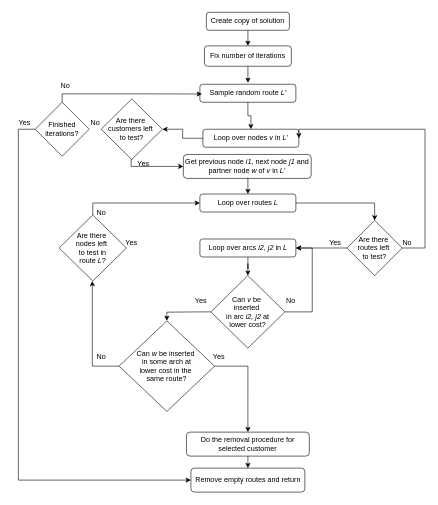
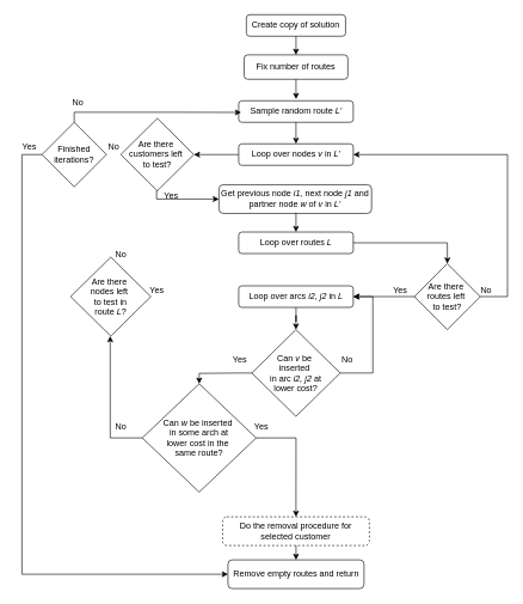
  <mxCell id="0" />
  <mxCell id="1" parent="0" />
  <mxCell id="2" style="edgeStyle=orthogonalEdgeStyle;rounded=0;orthogonalLoop=1;jettySize=auto;html=1;entryX=0.5;entryY=0;entryDx=0;entryDy=0;" parent="1" source="3" target="4" edge="1"><mxGeometry relative="1" as="geometry" /></mxCell>
  <mxCell id="3" value="&lt;font style=&quot;font-size: 12px;&quot;&gt;Create copy of solution&lt;/font&gt;" style="rounded=1;whiteSpace=wrap;html=1;fontSize=12;glass=0;strokeWidth=1;shadow=0;fillColor=none;" parent="1" vertex="1"><mxGeometry x="343.41" y="20" width="138.5" height="30" as="geometry" /></mxCell>
- <mxCell id="4" value="Fix number of iterations" style="rounded=1;whiteSpace=wrap;html=1;fillColor=none;" parent="1" vertex="1"><mxGeometry x="340.22" y="76" width="144.88" height="34" as="geometry" /></mxCell>
+ <mxCell id="4" value="Fix number of routes" style="rounded=1;whiteSpace=wrap;html=1;fillColor=none;" parent="1" vertex="1"><mxGeometry x="340.22" y="76" width="144.88" height="34" as="geometry" /></mxCell>
  <mxCell id="5" style="edgeStyle=orthogonalEdgeStyle;rounded=0;orthogonalLoop=1;jettySize=auto;html=1;exitX=0.5;exitY=1;exitDx=0;exitDy=0;entryX=0.5;entryY=0;entryDx=0;entryDy=0;" edge="1" parent="1" source="6" target="8"><mxGeometry relative="1" as="geometry" /></mxCell>
  <mxCell id="6" value="Sample random route &lt;i&gt;L'&lt;/i&gt;" style="rounded=1;whiteSpace=wrap;html=1;fillColor=none;" parent="1" vertex="1"><mxGeometry x="332.66" y="140" width="160" height="30" as="geometry" /></mxCell>
  <mxCell id="7" style="edgeStyle=orthogonalEdgeStyle;rounded=0;orthogonalLoop=1;jettySize=auto;html=1;exitX=0;exitY=0.5;exitDx=0;exitDy=0;entryX=1;entryY=0.5;entryDx=0;entryDy=0;" edge="1" parent="1" source="8" target="39"><mxGeometry relative="1" as="geometry" /></mxCell>
- <mxCell id="8" value="Loop over nodes &lt;i&gt;v&lt;/i&gt; in &lt;i&gt;L'&lt;/i&gt;" style="rounded=1;whiteSpace=wrap;html=1;fillColor=none;" parent="1" vertex="1"><mxGeometry x="337.66" y="215" width="160" height="30" as="geometry" /></mxCell>
+ <mxCell id="8" value="Loop over nodes &lt;i&gt;v&lt;/i&gt; in &lt;i&gt;L'&lt;/i&gt;" style="rounded=1;whiteSpace=wrap;html=1;fillColor=none;" parent="1" vertex="1"><mxGeometry x="332.66" y="200" width="160" height="30" as="geometry" /></mxCell>
  <mxCell id="9" style="edgeStyle=orthogonalEdgeStyle;rounded=0;orthogonalLoop=1;jettySize=auto;html=1;entryX=0.5;entryY=0;entryDx=0;entryDy=0;" parent="1" source="11" target="13" edge="1"><mxGeometry relative="1" as="geometry"><Array as="points"><mxPoint x="331" y="520" /><mxPoint x="278" y="520" /></Array></mxGeometry></mxCell>
  <mxCell id="10" style="edgeStyle=orthogonalEdgeStyle;rounded=0;orthogonalLoop=1;jettySize=auto;html=1;exitX=1;exitY=0.5;exitDx=0;exitDy=0;entryX=1;entryY=0.5;entryDx=0;entryDy=0;" edge="1" parent="1" source="11" target="21"><mxGeometry relative="1" as="geometry"><Array as="points"><mxPoint x="520" y="520" /><mxPoint x="520" y="413" /></Array></mxGeometry></mxCell>
  <mxCell id="11" value="&lt;div&gt;Can &lt;i&gt;v &lt;/i&gt;be&amp;nbsp;&lt;/div&gt;&lt;div&gt;inserted&amp;nbsp;&lt;/div&gt;&lt;div&gt;in arc &lt;i&gt;i2, j2 &lt;/i&gt;at&lt;/div&gt;&lt;div&gt;lower cost?&lt;/div&gt;" style="rhombus;whiteSpace=wrap;html=1;fillColor=none;" parent="1" vertex="1"><mxGeometry x="350.99" y="459" width="123.34" height="121" as="geometry" /></mxCell>
  <mxCell id="12" style="edgeStyle=orthogonalEdgeStyle;rounded=0;orthogonalLoop=1;jettySize=auto;html=1;exitX=1;exitY=0.5;exitDx=0;exitDy=0;entryX=0.5;entryY=0;entryDx=0;entryDy=0;" edge="1" parent="1" source="13" target="46"><mxGeometry relative="1" as="geometry" /></mxCell>
  <mxCell id="13" value="&lt;div&gt;Can &lt;i&gt;w&lt;/i&gt; be inserted&amp;nbsp;&lt;/div&gt;&lt;div&gt;in some arch at&lt;/div&gt;&lt;div&gt;lower cost in the&amp;nbsp;&lt;/div&gt;&lt;div&gt;same route?&lt;/div&gt;" style="rhombus;whiteSpace=wrap;html=1;fillColor=none;" parent="1" vertex="1"><mxGeometry x="198" y="534.5" width="159.08" height="151" as="geometry" /></mxCell>
  <mxCell id="14" value="No" style="text;html=1;align=center;verticalAlign=middle;resizable=0;points=[];autosize=1;strokeColor=none;fillColor=none;" parent="1" vertex="1"><mxGeometry x="463.87" y="487" width="40" height="30" as="geometry" /></mxCell>
  <mxCell id="15" value="Yes" style="text;html=1;align=center;verticalAlign=middle;resizable=0;points=[];autosize=1;strokeColor=none;fillColor=none;" parent="1" vertex="1"><mxGeometry x="313.87" y="487" width="40" height="30" as="geometry" /></mxCell>
  <mxCell id="16" style="edgeStyle=orthogonalEdgeStyle;rounded=0;orthogonalLoop=1;jettySize=auto;html=1;exitX=0.5;exitY=1;exitDx=0;exitDy=0;entryX=0.5;entryY=0;entryDx=0;entryDy=0;" edge="1" parent="1" source="17" target="19"><mxGeometry relative="1" as="geometry" /></mxCell>
  <mxCell id="17" value="Get previous node &lt;i&gt;i1,&lt;/i&gt; next node &lt;i&gt;j1 &lt;/i&gt;and partner node &lt;i&gt;w&lt;/i&gt; of &lt;i&gt;v&lt;/i&gt; in &lt;i&gt;L'&lt;/i&gt;" style="rounded=1;whiteSpace=wrap;html=1;fillColor=none;" parent="1" vertex="1"><mxGeometry x="305.09" y="257" width="213.14" height="40" as="geometry" /></mxCell>
  <mxCell id="18" style="edgeStyle=orthogonalEdgeStyle;rounded=0;orthogonalLoop=1;jettySize=auto;html=1;exitX=1;exitY=0.5;exitDx=0;exitDy=0;entryX=0.5;entryY=0;entryDx=0;entryDy=0;" edge="1" parent="1" source="19" target="35"><mxGeometry relative="1" as="geometry" /></mxCell>
  <mxCell id="19" value="Loop over routes &lt;i&gt;L&lt;/i&gt;" style="rounded=1;whiteSpace=wrap;html=1;fillColor=none;" parent="1" vertex="1"><mxGeometry x="332.66" y="323" width="160" height="30" as="geometry" /></mxCell>
  <mxCell id="20" style="edgeStyle=orthogonalEdgeStyle;rounded=0;orthogonalLoop=1;jettySize=auto;html=1;entryX=0.5;entryY=0;entryDx=0;entryDy=0;" edge="1" parent="1" source="21" target="11"><mxGeometry relative="1" as="geometry" /></mxCell>
  <mxCell id="21" value="Loop over arcs &lt;i&gt;i2, j2&lt;/i&gt; in &lt;i&gt;L&lt;/i&gt;" style="rounded=1;whiteSpace=wrap;html=1;fillColor=none;" parent="1" vertex="1"><mxGeometry x="332.66" y="398" width="160" height="30" as="geometry" /></mxCell>
  <mxCell id="22" style="edgeStyle=orthogonalEdgeStyle;rounded=0;orthogonalLoop=1;jettySize=auto;html=1;entryX=0.501;entryY=-0.078;entryDx=0;entryDy=0;entryPerimeter=0;" edge="1" parent="1" source="4" target="6"><mxGeometry relative="1" as="geometry" /></mxCell>
  <mxCell id="23" style="edgeStyle=orthogonalEdgeStyle;rounded=0;orthogonalLoop=1;jettySize=auto;html=1;entryX=0;entryY=0.5;entryDx=0;entryDy=0;" edge="1" parent="1" source="24" target="25"><mxGeometry relative="1" as="geometry"><Array as="points"><mxPoint x="30" y="215" /><mxPoint x="30" y="800" /></Array></mxGeometry></mxCell>
  <mxCell id="24" value="&lt;div&gt;Finished&lt;/div&gt;&lt;div&gt;iterations?&lt;/div&gt;" style="rhombus;whiteSpace=wrap;html=1;fillColor=none;" vertex="1" parent="1"><mxGeometry x="58" y="170" width="90" height="90" as="geometry" /></mxCell>
  <mxCell id="25" value="&lt;div&gt;Remove empty routes and return&lt;/div&gt;" style="rounded=1;whiteSpace=wrap;html=1;fillColor=none;" vertex="1" parent="1"><mxGeometry x="317.66" y="780" width="190" height="40" as="geometry" /></mxCell>
  <mxCell id="26" value="No" style="text;html=1;align=center;verticalAlign=middle;resizable=0;points=[];autosize=1;strokeColor=none;fillColor=none;" vertex="1" parent="1"><mxGeometry x="148" y="580" width="40" height="30" as="geometry" /></mxCell>
  <mxCell id="27" value="Yes" style="text;html=1;align=center;verticalAlign=middle;resizable=0;points=[];autosize=1;strokeColor=none;fillColor=none;" vertex="1" parent="1"><mxGeometry x="344" y="580" width="40" height="30" as="geometry" /></mxCell>
- <mxCell id="28" style="edgeStyle=orthogonalEdgeStyle;rounded=0;orthogonalLoop=1;jettySize=auto;html=1;exitX=0.5;exitY=0;exitDx=0;exitDy=0;entryX=0;entryY=0.5;entryDx=0;entryDy=0;" edge="1" parent="1" source="29" target="19"><mxGeometry relative="1" as="geometry" /></mxCell>
  <mxCell id="29" value="&lt;div&gt;Are there&amp;nbsp;&lt;/div&gt;&lt;div&gt;nodes left&amp;nbsp;&lt;/div&gt;&lt;div&gt;to test in&lt;/div&gt;route &lt;i&gt;L&lt;/i&gt;?" style="rhombus;whiteSpace=wrap;html=1;fillColor=none;" vertex="1" parent="1"><mxGeometry x="98" y="358" width="112.08" height="110" as="geometry" /></mxCell>
  <mxCell id="30" style="edgeStyle=orthogonalEdgeStyle;rounded=0;orthogonalLoop=1;jettySize=auto;html=1;entryX=0.493;entryY=1;entryDx=0;entryDy=0;entryPerimeter=0;" edge="1" parent="1" source="13" target="29"><mxGeometry relative="1" as="geometry"><Array as="points"><mxPoint x="153" y="610" /></Array></mxGeometry></mxCell>
  <mxCell id="31" value="Yes" style="text;html=1;align=center;verticalAlign=middle;resizable=0;points=[];autosize=1;strokeColor=none;fillColor=none;" vertex="1" parent="1"><mxGeometry x="198" y="390" width="40" height="30" as="geometry" /></mxCell>
  <mxCell id="32" value="No" style="text;html=1;align=center;verticalAlign=middle;resizable=0;points=[];autosize=1;strokeColor=none;fillColor=none;" vertex="1" parent="1"><mxGeometry x="148" y="340" width="40" height="30" as="geometry" /></mxCell>
  <mxCell id="33" style="edgeStyle=orthogonalEdgeStyle;rounded=0;orthogonalLoop=1;jettySize=auto;html=1;entryX=1;entryY=0.5;entryDx=0;entryDy=0;" edge="1" parent="1" source="35" target="21"><mxGeometry relative="1" as="geometry" /></mxCell>
  <mxCell id="34" style="edgeStyle=orthogonalEdgeStyle;rounded=0;orthogonalLoop=1;jettySize=auto;html=1;exitX=1;exitY=0.5;exitDx=0;exitDy=0;entryX=1;entryY=0.5;entryDx=0;entryDy=0;" edge="1" parent="1" source="35" target="8"><mxGeometry relative="1" as="geometry"><Array as="points"><mxPoint x="708" y="413" /><mxPoint x="708" y="215" /></Array></mxGeometry></mxCell>
  <mxCell id="35" value="&lt;div&gt;Are there&amp;nbsp;&lt;/div&gt;&lt;div&gt;routes left&amp;nbsp;&lt;/div&gt;&lt;div&gt;to test?&lt;/div&gt;" style="rhombus;whiteSpace=wrap;html=1;fillColor=none;" vertex="1" parent="1"><mxGeometry x="578" y="367" width="92.08" height="92" as="geometry" /></mxCell>
  <mxCell id="36" value="Yes" style="text;html=1;align=center;verticalAlign=middle;resizable=0;points=[];autosize=1;strokeColor=none;fillColor=none;" vertex="1" parent="1"><mxGeometry x="538" y="390" width="40" height="30" as="geometry" /></mxCell>
  <mxCell id="37" value="No" style="text;html=1;align=center;verticalAlign=middle;resizable=0;points=[];autosize=1;strokeColor=none;fillColor=none;" vertex="1" parent="1"><mxGeometry x="658.34" y="390" width="40" height="30" as="geometry" /></mxCell>
  <mxCell id="38" style="edgeStyle=orthogonalEdgeStyle;rounded=0;orthogonalLoop=1;jettySize=auto;html=1;exitX=0.5;exitY=1;exitDx=0;exitDy=0;entryX=0;entryY=0.5;entryDx=0;entryDy=0;" edge="1" parent="1" source="39" target="17"><mxGeometry relative="1" as="geometry"><Array as="points"><mxPoint x="218" y="266" /><mxPoint x="218" y="277" /></Array></mxGeometry></mxCell>
  <mxCell id="39" value="&lt;div&gt;Are there&amp;nbsp;&lt;/div&gt;&lt;div&gt;customers left&amp;nbsp;&lt;/div&gt;&lt;div&gt;to test?&lt;/div&gt;" style="rhombus;whiteSpace=wrap;html=1;fillColor=none;" vertex="1" parent="1"><mxGeometry x="168" y="164.5" width="102.08" height="101" as="geometry" /></mxCell>
  <mxCell id="40" value="Yes" style="text;html=1;align=center;verticalAlign=middle;resizable=0;points=[];autosize=1;strokeColor=none;fillColor=none;" vertex="1" parent="1"><mxGeometry x="218.04" y="257" width="40" height="30" as="geometry" /></mxCell>
  <mxCell id="41" value="No" style="text;html=1;align=center;verticalAlign=middle;resizable=0;points=[];autosize=1;strokeColor=none;fillColor=none;" vertex="1" parent="1"><mxGeometry x="138.04" y="190" width="40" height="30" as="geometry" /></mxCell>
  <mxCell id="42" style="edgeStyle=orthogonalEdgeStyle;rounded=0;orthogonalLoop=1;jettySize=auto;html=1;exitX=0.5;exitY=0;exitDx=0;exitDy=0;entryX=0.021;entryY=0.541;entryDx=0;entryDy=0;entryPerimeter=0;" edge="1" parent="1" source="24" target="6"><mxGeometry relative="1" as="geometry"><Array as="points"><mxPoint x="103" y="156" /><mxPoint x="240" y="156" /></Array></mxGeometry></mxCell>
  <mxCell id="43" value="No" style="text;html=1;align=center;verticalAlign=middle;resizable=0;points=[];autosize=1;strokeColor=none;fillColor=none;" vertex="1" parent="1"><mxGeometry x="88" y="128" width="40" height="30" as="geometry" /></mxCell>
  <mxCell id="44" value="Yes" style="text;html=1;align=center;verticalAlign=middle;resizable=0;points=[];autosize=1;strokeColor=none;fillColor=none;" vertex="1" parent="1"><mxGeometry x="20" y="190" width="40" height="30" as="geometry" /></mxCell>
  <mxCell id="45" value="" style="edgeStyle=orthogonalEdgeStyle;rounded=0;orthogonalLoop=1;jettySize=auto;html=1;" edge="1" parent="1" source="46" target="25"><mxGeometry relative="1" as="geometry" /></mxCell>
- <mxCell id="46" value="Do the removal procedure for selected customer" style="rounded=1;whiteSpace=wrap;html=1;fillColor=none;" vertex="1" parent="1"><mxGeometry x="310.21" y="720" width="204.91" height="40" as="geometry" /></mxCell>
+ <mxCell id="46" value="Do the removal procedure for selected customer" style="rounded=1;whiteSpace=wrap;html=1;fillColor=none;dashed=1;" vertex="1" parent="1"><mxGeometry x="310.21" y="720" width="204.91" height="40" as="geometry" /></mxCell>
